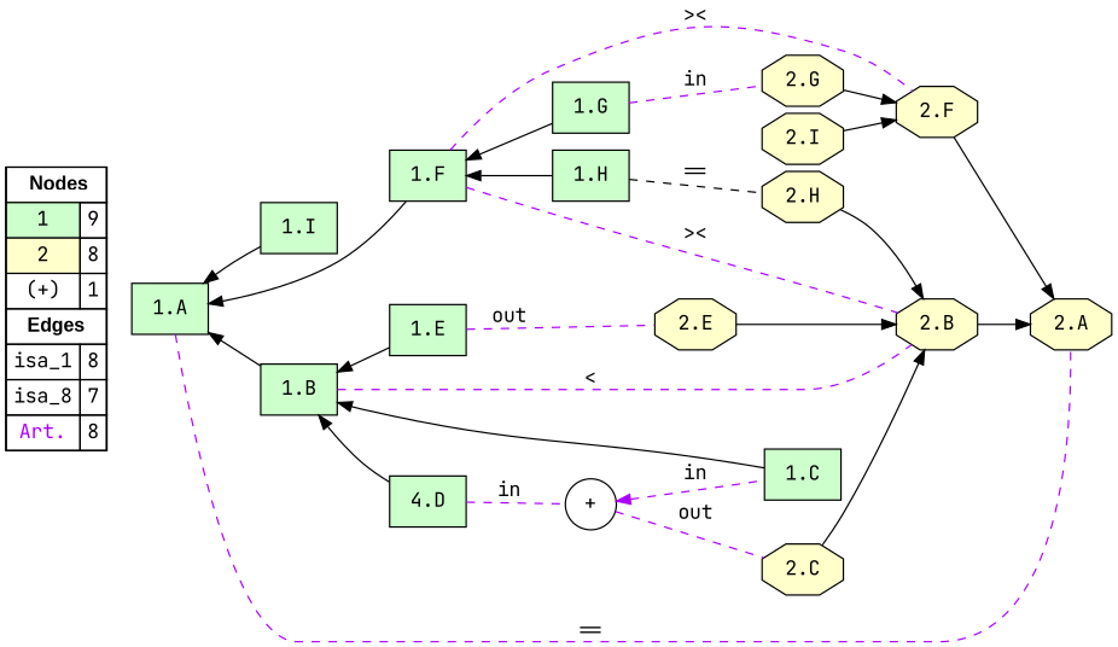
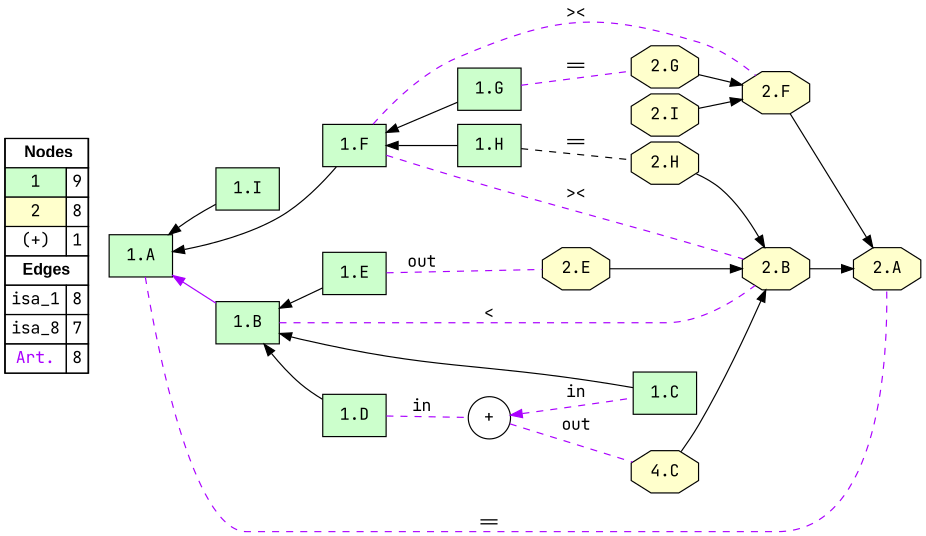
  digraph {
    fontname="JetBrains Mono"
    rankdir=LR
    node [fillcolor="#CCFFCC" fontname="JetBrains Mono" shape=box style=filled]
    edge [color="#000000" constraint=true fontname="JetBrains Mono" penwidth=1 style=solid]
    n1 [fillcolor=white label=<   <TABLE BORDER="0" CELLBORDER="1" CELLSPACING="0" CELLPADDING="4">  <TR> <TD COLSPAN="2"><font face="Arial Black"> Nodes</font></TD> </TR>  <TR>   <TD bgcolor="#CCFFCC" fontname="helvetica">1</TD>   <TD>9</TD>   </TR>  <TR>   <TD bgcolor="#FFFFCC" fontname="helvetica">2</TD>   <TD>8</TD>   </TR>  <TR>   <TD bgcolor="#FFFFFF">(+)</TD>   <TD>1</TD>   </TR>  <TR> <TD COLSPAN="2"><font face = "Arial Black"> Edges </font></TD> </TR>  <TR>   <TD><font color ="#000000">isa_1</font></TD>   <TD>8</TD>   </TR>  <TR>   <TD><font color ="#000000">isa_8</font></TD>   <TD>7</TD>   </TR>  <TR>   <TD><font color ="#AA00FF">Art.</font></TD>   <TD>8</TD>   </TR>  </TABLE>   > margin=0]
    "1.A"
    "1.I"
    "1.F"
    "1.B"
    "2.A" [fillcolor="#FFFFCC" shape=octagon]
    "1.G"
    "1.H"
    "2.B" [fillcolor="#FFFFCC" shape=octagon]
    "2.F" [fillcolor="#FFFFCC" shape=octagon]
-   "1.D" [label="4.D"]
+   "1.D"
    "1.E"
    "1.C"
    n14 [fillcolor="#FFFFFF" label="+" shape=circle]
-   "2.C" [fillcolor="#FFFFCC" shape=octagon]
+   "2.C" [fillcolor="#FFFFCC" shape=octagon label="4.C"]
    "2.E" [fillcolor="#FFFFCC" shape=octagon]
    "2.G" [fillcolor="#FFFFCC" shape=octagon]
    "2.H" [fillcolor="#FFFFCC" shape=octagon]
    "2.I" [fillcolor="#FFFFCC" shape=octagon]
    subgraph sub_1 {
      rank=source
      n1
    }
    "1.A" -> "1.I" [dir=back]
    "1.A" -> "1.F" [dir=back]
-   "1.A" -> "1.B" [dir=back]
+   "1.A" -> "1.B" [color="#AA00FF" dir=back]
    "1.A" -> "2.A" [arrowhead=none color="#AA00FF" label="==" style=dashed]
    "1.F" -> "1.G" [dir=back]
    "1.F" -> "1.H" [dir=back]
    "1.F" -> "2.B" [arrowhead=none color="#AA00FF" label="><" style=dashed]
    "1.F" -> "2.F" [arrowhead=none color="#AA00FF" label="><" style=dashed]
    "1.B" -> "2.B" [arrowhead=none color="#AA00FF" label="<" style=dashed]
    "1.B" -> "1.D" [dir=back]
    "1.B" -> "1.E" [dir=back]
    "1.B" -> "1.C" [dir=back]
-   "1.G" -> "2.G" [arrowhead=none color="#AA00FF" label=in style=dashed]
+   "1.G" -> "2.G" [arrowhead=none color="#AA00FF" label="==" style=dashed]
    "1.H" -> "2.H" [arrowhead=none label="==" style=dashed]
    "2.B" -> "2.A"
    "2.F" -> "2.A"
    "1.D" -> n14 [arrowhead=none color="#AA00FF" label=in style=dashed]
    "1.E" -> "2.E" [arrowhead=none color="#AA00FF" label=out style=dashed]
    n14 -> "1.C" [arrowhead=none color="#AA00FF" dir=back label=in style=dashed]
    n14 -> "2.C" [arrowhead=none color="#AA00FF" label=out style=dashed]
    "2.C" -> "2.B"
    "2.E" -> "2.B"
    "2.G" -> "2.F"
    "2.H" -> "2.B"
    "2.I" -> "2.F"
  }
